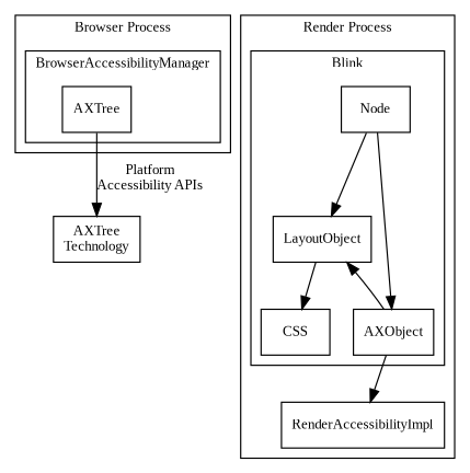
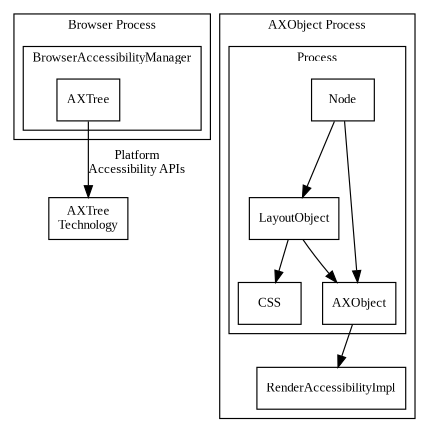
  digraph {
    fontname="Liberation Serif"
    fontsize=11
    rankdir=TB
    node [fontname="Liberation Serif" fontsize=11 shape=box]
    edge [fontname="Liberation Serif" fontsize=11]
    n1 [label=AXTree]
    n2 [label="Node"]
    n3 [label=LayoutObject]
    n4 [label=AXObject]
    n5 [label=CSS]
    n6 [label=RenderAccessibilityImpl]
    n7 [label="AXTree\nTechnology"]
    subgraph cluster_1 {
      label="Browser Process"
      subgraph cluster_2 {
        label=BrowserAccessibilityManager
        n1
      }
    }
    subgraph cluster_3 {
-     label="Render Process"
+     label="AXObject Process"
      n6
      subgraph cluster_4 {
-       label=Blink
+       label=Process
        n2
        n3
        n4
        n5
      }
    }
    n1 -> n7 [label="Platform\nAccessibility APIs"]
    n2 -> n3
    n2 -> n4
-   n4 -> n3
+   n3 -> n4
    n3 -> n5
    n4 -> n6
  }
